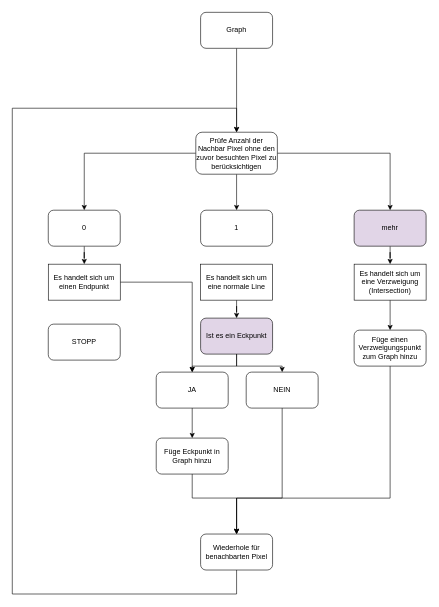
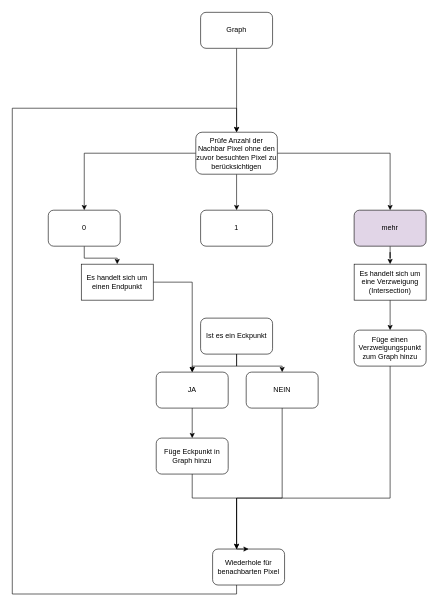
  <mxCell id="0" />
  <mxCell id="1" parent="0" />
  <mxCell id="2" style="edgeStyle=orthogonalEdgeStyle;rounded=0;orthogonalLoop=1;jettySize=auto;html=1;" parent="1" source="5" target="7" edge="1"><mxGeometry relative="1" as="geometry" /></mxCell>
  <mxCell id="3" style="edgeStyle=orthogonalEdgeStyle;rounded=0;orthogonalLoop=1;jettySize=auto;html=1;entryX=0.5;entryY=0;entryDx=0;entryDy=0;" parent="1" source="5" target="8" edge="1"><mxGeometry relative="1" as="geometry" /></mxCell>
  <mxCell id="4" style="edgeStyle=orthogonalEdgeStyle;rounded=0;orthogonalLoop=1;jettySize=auto;html=1;entryX=0.5;entryY=0;entryDx=0;entryDy=0;" parent="1" source="5" target="10" edge="1"><mxGeometry relative="1" as="geometry" /></mxCell>
  <mxCell id="5" value="Prüfe Anzahl der Nachbar Pixel ohne den zuvor besuchten Pixel zu berücksichtigen" style="rounded=1;whiteSpace=wrap;html=1;" parent="1" vertex="1"><mxGeometry x="326" y="219.91" width="136" height="70" as="geometry" /></mxCell>
  <mxCell id="6" style="edgeStyle=orthogonalEdgeStyle;rounded=0;orthogonalLoop=1;jettySize=auto;html=1;" parent="1" source="7" target="12" edge="1"><mxGeometry relative="1" as="geometry" /></mxCell>
  <mxCell id="7" value="0" style="rounded=1;whiteSpace=wrap;html=1;" parent="1" vertex="1"><mxGeometry x="80" y="349.91" width="120" height="60" as="geometry" /></mxCell>
  <mxCell id="8" value="1" style="rounded=1;whiteSpace=wrap;html=1;" parent="1" vertex="1"><mxGeometry x="334" y="349.91" width="120" height="60" as="geometry" /></mxCell>
  <mxCell id="9" style="edgeStyle=orthogonalEdgeStyle;rounded=0;orthogonalLoop=1;jettySize=auto;html=1;" parent="1" source="10" target="16" edge="1"><mxGeometry relative="1" as="geometry" /></mxCell>
  <mxCell id="10" value="mehr" style="rounded=1;whiteSpace=wrap;html=1;fillColor=#e1d5e7;" parent="1" vertex="1"><mxGeometry x="590" y="349.91" width="120" height="60" as="geometry" /></mxCell>
  <mxCell id="11" style="edgeStyle=orthogonalEdgeStyle;rounded=0;orthogonalLoop=1;jettySize=auto;html=1;" parent="1" source="12" target="21" edge="1"><mxGeometry relative="1" as="geometry" /></mxCell>
- <mxCell id="12" value="Es handelt sich um einen Endpunkt" style="rounded=0;whiteSpace=wrap;html=1;" parent="1" vertex="1"><mxGeometry x="80" y="439.91" width="120" height="60" as="geometry" /></mxCell>
- <mxCell id="13" style="edgeStyle=orthogonalEdgeStyle;rounded=0;orthogonalLoop=1;jettySize=auto;html=1;" parent="1" source="14" target="19" edge="1"><mxGeometry relative="1" as="geometry" /></mxCell>
- <mxCell id="14" value="Es handelt sich um eine normale Line" style="rounded=0;whiteSpace=wrap;html=1;" parent="1" vertex="1"><mxGeometry x="334" y="439.91" width="120" height="60" as="geometry" /></mxCell>
+ <mxCell id="12" value="Es handelt sich um einen Endpunkt" style="rounded=0;whiteSpace=wrap;html=1;" parent="1" vertex="1"><mxGeometry x="135" y="439.91" width="120" height="60" as="geometry" /></mxCell>
  <mxCell id="15" style="edgeStyle=orthogonalEdgeStyle;rounded=0;orthogonalLoop=1;jettySize=auto;html=1;" parent="1" source="16" target="30" edge="1"><mxGeometry relative="1" as="geometry" /></mxCell>
  <mxCell id="16" value="Es handelt sich um eine Verzweigung (Intersection)" style="rounded=0;whiteSpace=wrap;html=1;" parent="1" vertex="1"><mxGeometry x="590" y="439.91" width="120" height="60" as="geometry" /></mxCell>
  <mxCell id="17" style="edgeStyle=orthogonalEdgeStyle;rounded=0;orthogonalLoop=1;jettySize=auto;html=1;" parent="1" source="19" target="23" edge="1"><mxGeometry relative="1" as="geometry" /></mxCell>
  <mxCell id="18" style="edgeStyle=orthogonalEdgeStyle;rounded=0;orthogonalLoop=1;jettySize=auto;html=1;entryX=0.5;entryY=0;entryDx=0;entryDy=0;" parent="1" source="19" target="21" edge="1"><mxGeometry relative="1" as="geometry" /></mxCell>
- <mxCell id="19" value="Ist es ein Eckpunkt" style="rounded=1;whiteSpace=wrap;html=1;fillColor=#e1d5e7;" parent="1" vertex="1"><mxGeometry x="334" y="529.91" width="120" height="60" as="geometry" /></mxCell>
+ <mxCell id="19" value="Ist es ein Eckpunkt" style="rounded=1;whiteSpace=wrap;html=1;" parent="1" vertex="1"><mxGeometry x="334" y="529.91" width="120" height="60" as="geometry" /></mxCell>
  <mxCell id="20" style="edgeStyle=orthogonalEdgeStyle;rounded=0;orthogonalLoop=1;jettySize=auto;html=1;" parent="1" source="21" target="27" edge="1"><mxGeometry relative="1" as="geometry" /></mxCell>
  <mxCell id="21" value="JA" style="rounded=1;whiteSpace=wrap;html=1;" parent="1" vertex="1"><mxGeometry x="260" y="619.91" width="120" height="60" as="geometry" /></mxCell>
  <mxCell id="22" style="edgeStyle=orthogonalEdgeStyle;rounded=0;orthogonalLoop=1;jettySize=auto;html=1;" parent="1" source="23" target="25" edge="1"><mxGeometry relative="1" as="geometry"><Array as="points"><mxPoint x="470" y="829.91" /><mxPoint x="394" y="829.91" /></Array></mxGeometry></mxCell>
  <mxCell id="23" value="NEIN" style="rounded=1;whiteSpace=wrap;html=1;" parent="1" vertex="1"><mxGeometry x="410" y="619.91" width="120" height="60" as="geometry" /></mxCell>
  <mxCell id="24" style="edgeStyle=orthogonalEdgeStyle;rounded=0;orthogonalLoop=1;jettySize=auto;html=1;entryX=0.5;entryY=0;entryDx=0;entryDy=0;" parent="1" source="25" target="5" edge="1"><mxGeometry relative="1" as="geometry"><Array as="points"><mxPoint x="394" y="989.91" /><mxPoint x="20" y="989.91" /><mxPoint x="20" y="179.91" /><mxPoint x="394" y="179.91" /></Array></mxGeometry></mxCell>
- <mxCell id="25" value="Wiederhole für benachbarten Pixel" style="rounded=1;whiteSpace=wrap;html=1;" parent="1" vertex="1"><mxGeometry x="334" y="889.91" width="120" height="60" as="geometry" /></mxCell>
+ <mxCell id="25" value="Wiederhole für benachbarten Pixel" style="rounded=1;whiteSpace=wrap;html=1;" parent="1" vertex="1"><mxGeometry x="354" y="914.91" width="120" height="60" as="geometry" /></mxCell>
  <mxCell id="26" style="edgeStyle=orthogonalEdgeStyle;rounded=0;orthogonalLoop=1;jettySize=auto;html=1;" parent="1" source="27" target="25" edge="1"><mxGeometry relative="1" as="geometry"><Array as="points"><mxPoint x="320" y="829.91" /><mxPoint x="394" y="829.91" /></Array></mxGeometry></mxCell>
  <mxCell id="27" value="Füge Eckpunkt in Graph hinzu" style="rounded=1;whiteSpace=wrap;html=1;" parent="1" vertex="1"><mxGeometry x="260" y="729.91" width="120" height="60" as="geometry" /></mxCell>
- <mxCell id="28" value="STOPP" style="rounded=1;whiteSpace=wrap;html=1;" parent="1" vertex="1"><mxGeometry x="80" y="539.91" width="120" height="60" as="geometry" /></mxCell>
  <mxCell id="29" style="edgeStyle=orthogonalEdgeStyle;rounded=0;orthogonalLoop=1;jettySize=auto;html=1;entryX=0.5;entryY=0;entryDx=0;entryDy=0;exitX=0.5;exitY=1;exitDx=0;exitDy=0;" parent="1" source="30" target="25" edge="1"><mxGeometry relative="1" as="geometry"><Array as="points"><mxPoint x="650" y="830" /><mxPoint x="394" y="830" /></Array><mxPoint x="650" y="719.91" as="sourcePoint" /></mxGeometry></mxCell>
  <mxCell id="30" value="Füge einen Verzweigungspunkt zum Graph hinzu" style="rounded=1;whiteSpace=wrap;html=1;" parent="1" vertex="1"><mxGeometry x="590" y="549.91" width="120" height="60" as="geometry" /></mxCell>
  <mxCell id="31" style="edgeStyle=orthogonalEdgeStyle;rounded=0;orthogonalLoop=1;jettySize=auto;html=1;entryX=0.5;entryY=0;entryDx=0;entryDy=0;" parent="1" source="32" target="5" edge="1"><mxGeometry relative="1" as="geometry" /></mxCell>
  <mxCell id="32" value="Graph" style="rounded=1;whiteSpace=wrap;html=1;" parent="1" vertex="1"><mxGeometry x="334" y="20" width="120" height="60" as="geometry" /></mxCell>
